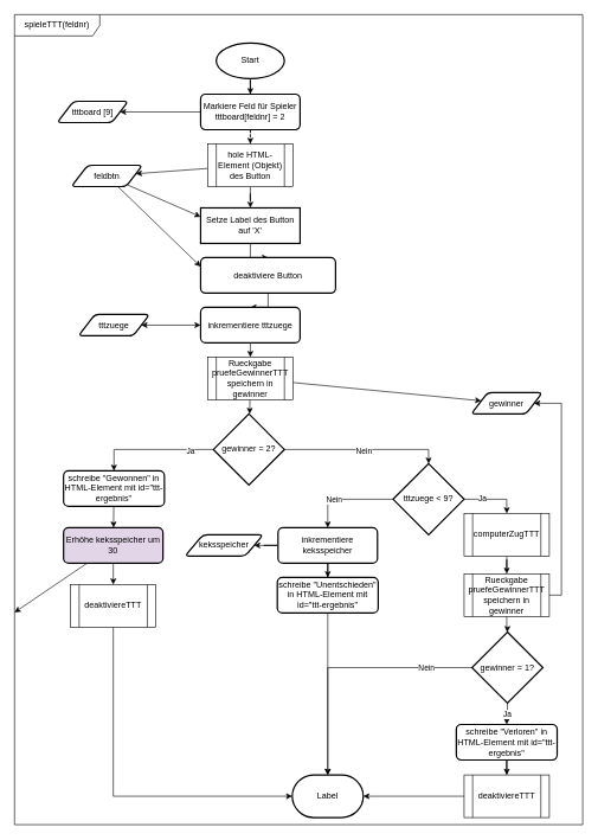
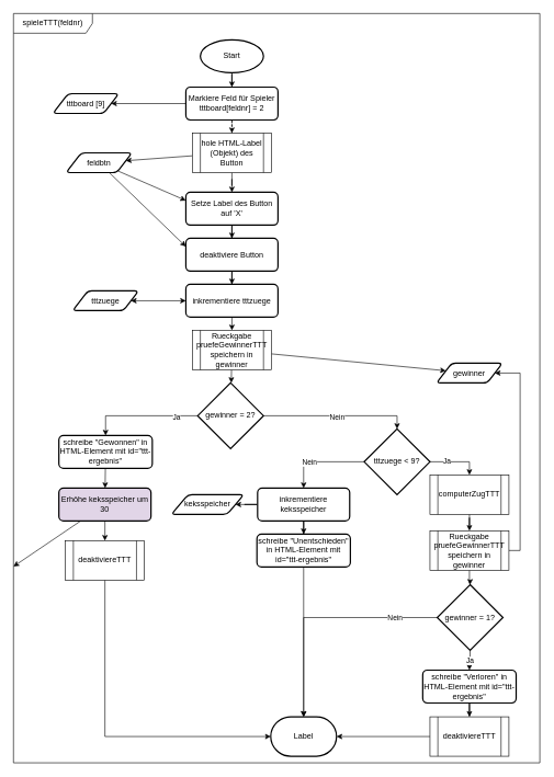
  <mxCell id="0" />
  <mxCell id="1" parent="0" />
  <mxCell id="2" value="spieleTTT(feldnr)" style="shape=umlFrame;whiteSpace=wrap;html=1;width=120;height=30;" vertex="1" parent="1"><mxGeometry x="20" y="20" width="800" height="1140" as="geometry" /></mxCell>
  <mxCell id="3" style="edgeStyle=orthogonalEdgeStyle;rounded=0;orthogonalLoop=1;jettySize=auto;html=1;entryX=0.5;entryY=0;entryDx=0;entryDy=0;" edge="1" parent="1" source="4" target="6"><mxGeometry relative="1" as="geometry" /></mxCell>
  <mxCell id="4" value="Start" style="strokeWidth=2;html=1;shape=mxgraph.flowchart.start_1;whiteSpace=wrap;" vertex="1" parent="1"><mxGeometry x="304" y="60" width="96" height="50" as="geometry" /></mxCell>
  <mxCell id="5" style="edgeStyle=orthogonalEdgeStyle;rounded=0;orthogonalLoop=1;jettySize=auto;html=1;dashed=1;" edge="1" parent="1" source="6" target="17"><mxGeometry relative="1" as="geometry" /></mxCell>
  <mxCell id="6" value="Markiere Feld für Spieler&lt;br&gt;tttboard[feldnr] = 2" style="rounded=1;whiteSpace=wrap;html=1;absoluteArcSize=1;arcSize=14;strokeWidth=2;" vertex="1" parent="1"><mxGeometry x="282" y="132" width="140" height="50" as="geometry" /></mxCell>
  <mxCell id="7" style="edgeStyle=orthogonalEdgeStyle;rounded=0;orthogonalLoop=1;jettySize=auto;html=1;entryX=0;entryY=0.5;entryDx=0;entryDy=0;startArrow=classic;startFill=1;endArrow=none;endFill=0;" edge="1" parent="1" source="8" target="6"><mxGeometry relative="1" as="geometry" /></mxCell>
  <mxCell id="8" value="tttboard [9]" style="shape=parallelogram;html=1;strokeWidth=2;perimeter=parallelogramPerimeter;whiteSpace=wrap;rounded=1;arcSize=12;size=0.23;" vertex="1" parent="1"><mxGeometry x="80" y="142" width="100" height="30" as="geometry" /></mxCell>
  <mxCell id="9" style="edgeStyle=orthogonalEdgeStyle;rounded=0;orthogonalLoop=1;jettySize=auto;html=1;" edge="1" parent="1" source="10" target="12"><mxGeometry relative="1" as="geometry" /></mxCell>
- <mxCell id="10" value="Setze Label des Button auf 'X'" style="whiteSpace=wrap;html=1;absoluteArcSize=1;arcSize=14;strokeWidth=2;rounded=0;" vertex="1" parent="1"><mxGeometry x="282" y="292" width="140" height="50" as="geometry" /></mxCell>
+ <mxCell id="10" value="Setze Label des Button auf 'X'" style="rounded=1;whiteSpace=wrap;html=1;absoluteArcSize=1;arcSize=14;strokeWidth=2;" vertex="1" parent="1"><mxGeometry x="282" y="292" width="140" height="50" as="geometry" /></mxCell>
  <mxCell id="11" style="edgeStyle=orthogonalEdgeStyle;rounded=0;orthogonalLoop=1;jettySize=auto;html=1;" edge="1" parent="1" source="12" target="14"><mxGeometry relative="1" as="geometry" /></mxCell>
- <mxCell id="12" value="deaktiviere Button" style="rounded=1;whiteSpace=wrap;html=1;absoluteArcSize=1;arcSize=14;strokeWidth=2;" vertex="1" parent="1"><mxGeometry x="282" y="362" width="190" height="50" as="geometry" /></mxCell>
+ <mxCell id="12" value="deaktiviere Button" style="rounded=1;whiteSpace=wrap;html=1;absoluteArcSize=1;arcSize=14;strokeWidth=2;" vertex="1" parent="1"><mxGeometry x="282" y="362" width="140" height="50" as="geometry" /></mxCell>
  <mxCell id="13" style="edgeStyle=none;rounded=0;orthogonalLoop=1;jettySize=auto;html=1;startArrow=none;startFill=0;endArrow=classic;endFill=1;" edge="1" parent="1" source="14" target="38"><mxGeometry relative="1" as="geometry" /></mxCell>
  <mxCell id="14" value="inkrementiere tttzuege" style="rounded=1;whiteSpace=wrap;html=1;absoluteArcSize=1;arcSize=14;strokeWidth=2;" vertex="1" parent="1"><mxGeometry x="282" y="432" width="140" height="50" as="geometry" /></mxCell>
  <mxCell id="15" style="edgeStyle=orthogonalEdgeStyle;rounded=0;orthogonalLoop=1;jettySize=auto;html=1;" edge="1" parent="1" source="17" target="10"><mxGeometry relative="1" as="geometry" /></mxCell>
  <mxCell id="16" style="rounded=0;orthogonalLoop=1;jettySize=auto;html=1;" edge="1" parent="1" source="17" target="20"><mxGeometry relative="1" as="geometry" /></mxCell>
- <mxCell id="17" value="hole HTML-Element (Objekt) des Button" style="shape=process;whiteSpace=wrap;html=1;backgroundOutline=1;" vertex="1" parent="1"><mxGeometry x="292" y="202" width="120" height="60" as="geometry" /></mxCell>
+ <mxCell id="17" value="hole HTML-Label (Objekt) des Button" style="shape=process;whiteSpace=wrap;html=1;backgroundOutline=1;" vertex="1" parent="1"><mxGeometry x="292" y="202" width="120" height="60" as="geometry" /></mxCell>
  <mxCell id="18" style="rounded=0;orthogonalLoop=1;jettySize=auto;html=1;entryX=0;entryY=0.25;entryDx=0;entryDy=0;" edge="1" parent="1" source="20" target="10"><mxGeometry relative="1" as="geometry" /></mxCell>
  <mxCell id="19" style="edgeStyle=none;rounded=0;orthogonalLoop=1;jettySize=auto;html=1;entryX=0;entryY=0.25;entryDx=0;entryDy=0;" edge="1" parent="1" source="20" target="12"><mxGeometry relative="1" as="geometry" /></mxCell>
  <mxCell id="20" value="feldbtn" style="shape=parallelogram;html=1;strokeWidth=2;perimeter=parallelogramPerimeter;whiteSpace=wrap;rounded=1;arcSize=12;size=0.23;" vertex="1" parent="1"><mxGeometry x="100" y="232" width="100" height="30" as="geometry" /></mxCell>
  <mxCell id="21" style="edgeStyle=none;rounded=0;orthogonalLoop=1;jettySize=auto;html=1;startArrow=classic;startFill=1;" edge="1" parent="1" source="22" target="14"><mxGeometry relative="1" as="geometry" /></mxCell>
  <mxCell id="22" value="tttzuege" style="shape=parallelogram;html=1;strokeWidth=2;perimeter=parallelogramPerimeter;whiteSpace=wrap;rounded=1;arcSize=12;size=0.23;" vertex="1" parent="1"><mxGeometry x="110" y="442" width="100" height="30" as="geometry" /></mxCell>
  <mxCell id="23" style="edgeStyle=orthogonalEdgeStyle;rounded=0;orthogonalLoop=1;jettySize=auto;html=1;entryX=0.5;entryY=0;entryDx=0;entryDy=0;startArrow=none;startFill=0;endArrow=classic;endFill=1;" edge="1" parent="1" source="27" target="30"><mxGeometry relative="1" as="geometry"><mxPoint x="463" y="732" as="targetPoint" /></mxGeometry></mxCell>
  <mxCell id="24" value="Nein" style="edgeLabel;html=1;align=center;verticalAlign=middle;resizable=0;points=[];" vertex="1" connectable="0" parent="23"><mxGeometry x="0.28" relative="1" as="geometry"><mxPoint as="offset" /></mxGeometry></mxCell>
  <mxCell id="25" style="edgeStyle=orthogonalEdgeStyle;rounded=0;orthogonalLoop=1;jettySize=auto;html=1;startArrow=none;startFill=0;endArrow=classic;endFill=1;exitX=1;exitY=0.5;exitDx=0;exitDy=0;exitPerimeter=0;" edge="1" parent="1" source="27" target="33"><mxGeometry relative="1" as="geometry" /></mxCell>
  <mxCell id="26" value="Ja" style="edgeLabel;html=1;align=center;verticalAlign=middle;resizable=0;points=[];" vertex="1" connectable="0" parent="25"><mxGeometry x="-0.367" y="1" relative="1" as="geometry"><mxPoint as="offset" /></mxGeometry></mxCell>
  <mxCell id="27" value="tttzuege &amp;lt; 9?" style="strokeWidth=2;html=1;shape=mxgraph.flowchart.decision;whiteSpace=wrap;" vertex="1" parent="1"><mxGeometry x="553" y="652" width="100" height="100" as="geometry" /></mxCell>
  <mxCell id="28" style="edgeStyle=orthogonalEdgeStyle;rounded=0;orthogonalLoop=1;jettySize=auto;html=1;startArrow=none;startFill=0;endArrow=classic;endFill=1;" edge="1" parent="1" source="30" target="35"><mxGeometry relative="1" as="geometry" /></mxCell>
  <mxCell id="29" style="edgeStyle=orthogonalEdgeStyle;rounded=0;orthogonalLoop=1;jettySize=auto;html=1;startArrow=none;startFill=0;endArrow=classic;endFill=1;" edge="1" parent="1" source="30" target="31"><mxGeometry relative="1" as="geometry" /></mxCell>
  <mxCell id="30" value="inkrementiere keksspeicher" style="rounded=1;whiteSpace=wrap;html=1;absoluteArcSize=1;arcSize=14;strokeWidth=2;" vertex="1" parent="1"><mxGeometry x="391" y="742" width="140" height="50" as="geometry" /></mxCell>
  <mxCell id="31" value="keksspeicher" style="shape=parallelogram;html=1;strokeWidth=2;perimeter=parallelogramPerimeter;whiteSpace=wrap;rounded=1;arcSize=12;size=0.23;" vertex="1" parent="1"><mxGeometry x="260" y="752" width="110" height="30" as="geometry" /></mxCell>
  <mxCell id="32" style="edgeStyle=orthogonalEdgeStyle;rounded=0;orthogonalLoop=1;jettySize=auto;html=1;startArrow=none;startFill=0;endArrow=classic;endFill=1;" edge="1" parent="1" source="33" target="54"><mxGeometry relative="1" as="geometry" /></mxCell>
  <mxCell id="33" value="computerZugTTT" style="shape=process;whiteSpace=wrap;html=1;backgroundOutline=1;" vertex="1" parent="1"><mxGeometry x="653" y="722" width="120" height="60" as="geometry" /></mxCell>
  <mxCell id="34" style="edgeStyle=orthogonalEdgeStyle;rounded=0;orthogonalLoop=1;jettySize=auto;html=1;startArrow=none;startFill=0;endArrow=classic;endFill=1;" edge="1" parent="1" source="35" target="62"><mxGeometry relative="1" as="geometry" /></mxCell>
  <mxCell id="35" value="schreibe &quot;Unentschieden&quot; in HTML-Element mit id=&quot;ttt-ergebnis&quot;" style="rounded=1;whiteSpace=wrap;html=1;absoluteArcSize=1;arcSize=14;strokeWidth=2;" vertex="1" parent="1"><mxGeometry x="390" y="812" width="142" height="50" as="geometry" /></mxCell>
  <mxCell id="36" style="edgeStyle=none;rounded=0;orthogonalLoop=1;jettySize=auto;html=1;startArrow=none;startFill=0;endArrow=classic;endFill=1;" edge="1" parent="1" source="38" target="39"><mxGeometry relative="1" as="geometry" /></mxCell>
  <mxCell id="37" style="edgeStyle=none;rounded=0;orthogonalLoop=1;jettySize=auto;html=1;startArrow=none;startFill=0;endArrow=classic;endFill=1;" edge="1" parent="1" source="38" target="44"><mxGeometry relative="1" as="geometry" /></mxCell>
  <mxCell id="38" value="Rueckgabe pruefeGewinnerTTT&lt;br&gt;speichern in gewinner" style="shape=process;whiteSpace=wrap;html=1;backgroundOutline=1;" vertex="1" parent="1"><mxGeometry x="292" y="502" width="120" height="60" as="geometry" /></mxCell>
  <mxCell id="39" value="gewinner" style="shape=parallelogram;html=1;strokeWidth=2;perimeter=parallelogramPerimeter;whiteSpace=wrap;rounded=1;arcSize=12;size=0.23;" vertex="1" parent="1"><mxGeometry x="663" y="552" width="100" height="30" as="geometry" /></mxCell>
  <mxCell id="40" style="edgeStyle=orthogonalEdgeStyle;rounded=0;orthogonalLoop=1;jettySize=auto;html=1;entryX=0.5;entryY=0;entryDx=0;entryDy=0;startArrow=none;startFill=0;endArrow=classic;endFill=1;" edge="1" parent="1" source="44" target="46"><mxGeometry relative="1" as="geometry" /></mxCell>
  <mxCell id="41" value="Ja" style="edgeLabel;html=1;align=center;verticalAlign=middle;resizable=0;points=[];" vertex="1" connectable="0" parent="40"><mxGeometry x="-0.612" y="1" relative="1" as="geometry"><mxPoint as="offset" /></mxGeometry></mxCell>
  <mxCell id="42" style="edgeStyle=orthogonalEdgeStyle;rounded=0;orthogonalLoop=1;jettySize=auto;html=1;entryX=0.5;entryY=0;entryDx=0;entryDy=0;entryPerimeter=0;startArrow=none;startFill=0;endArrow=classic;endFill=1;" edge="1" parent="1" source="44" target="27"><mxGeometry relative="1" as="geometry" /></mxCell>
  <mxCell id="43" value="Nein" style="edgeLabel;html=1;align=center;verticalAlign=middle;resizable=0;points=[];" vertex="1" connectable="0" parent="42"><mxGeometry x="-0.007" y="-1" relative="1" as="geometry"><mxPoint as="offset" /></mxGeometry></mxCell>
  <mxCell id="44" value="gewinner = 2?" style="strokeWidth=2;html=1;shape=mxgraph.flowchart.decision;whiteSpace=wrap;" vertex="1" parent="1"><mxGeometry x="300" y="582" width="100" height="100" as="geometry" /></mxCell>
  <mxCell id="45" style="edgeStyle=none;rounded=0;orthogonalLoop=1;jettySize=auto;html=1;startArrow=none;startFill=0;endArrow=classic;endFill=1;" edge="1" parent="1" source="46" target="49"><mxGeometry relative="1" as="geometry" /></mxCell>
  <mxCell id="46" value="schreibe &quot;Gewonnen&quot; in HTML-Element mit id=&quot;ttt-ergebnis&quot;" style="rounded=1;whiteSpace=wrap;html=1;absoluteArcSize=1;arcSize=14;strokeWidth=2;" vertex="1" parent="1"><mxGeometry x="89" y="662" width="142" height="50" as="geometry" /></mxCell>
  <mxCell id="47" style="rounded=0;orthogonalLoop=1;jettySize=auto;html=1;startArrow=none;startFill=0;endArrow=classic;endFill=1;" edge="1" parent="1" source="49" target="2"><mxGeometry relative="1" as="geometry" /></mxCell>
  <mxCell id="48" style="edgeStyle=none;rounded=0;orthogonalLoop=1;jettySize=auto;html=1;startArrow=none;startFill=0;endArrow=classic;endFill=1;" edge="1" parent="1" source="49" target="51"><mxGeometry relative="1" as="geometry" /></mxCell>
  <mxCell id="49" value="Erhöhe keksspeicher um 30" style="rounded=1;whiteSpace=wrap;html=1;absoluteArcSize=1;arcSize=14;strokeWidth=2;fillColor=#e1d5e7;" vertex="1" parent="1"><mxGeometry x="89" y="742" width="140" height="50" as="geometry" /></mxCell>
  <mxCell id="50" style="edgeStyle=orthogonalEdgeStyle;rounded=0;orthogonalLoop=1;jettySize=auto;html=1;startArrow=none;startFill=0;endArrow=classic;endFill=1;" edge="1" parent="1" source="51" target="62"><mxGeometry relative="1" as="geometry"><Array as="points"><mxPoint x="159" y="1120" /></Array></mxGeometry></mxCell>
  <mxCell id="51" value="deaktiviereTTT" style="shape=process;whiteSpace=wrap;html=1;backgroundOutline=1;" vertex="1" parent="1"><mxGeometry x="99" y="822" width="120" height="60" as="geometry" /></mxCell>
  <mxCell id="52" style="edgeStyle=orthogonalEdgeStyle;rounded=0;orthogonalLoop=1;jettySize=auto;html=1;startArrow=none;startFill=0;endArrow=classic;endFill=1;" edge="1" parent="1" source="54" target="39"><mxGeometry relative="1" as="geometry"><Array as="points"><mxPoint x="790" y="837" /><mxPoint x="790" y="567" /></Array></mxGeometry></mxCell>
  <mxCell id="53" style="edgeStyle=orthogonalEdgeStyle;rounded=0;orthogonalLoop=1;jettySize=auto;html=1;startArrow=none;startFill=0;endArrow=classic;endFill=1;" edge="1" parent="1" source="54" target="57"><mxGeometry relative="1" as="geometry" /></mxCell>
  <mxCell id="54" value="Rueckgabe pruefeGewinnerTTT&lt;br&gt;speichern in gewinner" style="shape=process;whiteSpace=wrap;html=1;backgroundOutline=1;" vertex="1" parent="1"><mxGeometry x="653" y="807" width="120" height="60" as="geometry" /></mxCell>
  <mxCell id="55" value="Ja" style="edgeStyle=orthogonalEdgeStyle;rounded=0;orthogonalLoop=1;jettySize=auto;html=1;startArrow=none;startFill=0;endArrow=classic;endFill=1;" edge="1" parent="1" source="57" target="59"><mxGeometry relative="1" as="geometry" /></mxCell>
  <mxCell id="56" value="Nein" style="edgeStyle=orthogonalEdgeStyle;rounded=0;orthogonalLoop=1;jettySize=auto;html=1;startArrow=none;startFill=0;endArrow=classic;endFill=1;" edge="1" parent="1" source="57" target="62"><mxGeometry x="-0.638" relative="1" as="geometry"><mxPoint as="offset" /></mxGeometry></mxCell>
  <mxCell id="57" value="gewinner = 1?" style="strokeWidth=2;html=1;shape=mxgraph.flowchart.decision;whiteSpace=wrap;" vertex="1" parent="1"><mxGeometry x="664" y="889" width="100" height="100" as="geometry" /></mxCell>
  <mxCell id="58" style="edgeStyle=orthogonalEdgeStyle;rounded=0;orthogonalLoop=1;jettySize=auto;html=1;entryX=0.5;entryY=0;entryDx=0;entryDy=0;startArrow=none;startFill=0;endArrow=classic;endFill=1;" edge="1" parent="1" source="59" target="61"><mxGeometry relative="1" as="geometry" /></mxCell>
  <mxCell id="59" value="schreibe &quot;Verloren&quot; in HTML-Element mit id=&quot;ttt-ergebnis&quot;" style="rounded=1;whiteSpace=wrap;html=1;absoluteArcSize=1;arcSize=14;strokeWidth=2;" vertex="1" parent="1"><mxGeometry x="642" y="1019" width="142" height="50" as="geometry" /></mxCell>
  <mxCell id="60" style="edgeStyle=orthogonalEdgeStyle;rounded=0;orthogonalLoop=1;jettySize=auto;html=1;startArrow=none;startFill=0;endArrow=classic;endFill=1;" edge="1" parent="1" source="61" target="62"><mxGeometry relative="1" as="geometry" /></mxCell>
  <mxCell id="61" value="deaktiviereTTT" style="shape=process;whiteSpace=wrap;html=1;backgroundOutline=1;" vertex="1" parent="1"><mxGeometry x="653" y="1090" width="120" height="60" as="geometry" /></mxCell>
  <mxCell id="62" value="Label" style="strokeWidth=2;html=1;shape=mxgraph.flowchart.terminator;whiteSpace=wrap;" vertex="1" parent="1"><mxGeometry x="411" y="1090" width="100" height="60" as="geometry" /></mxCell>
